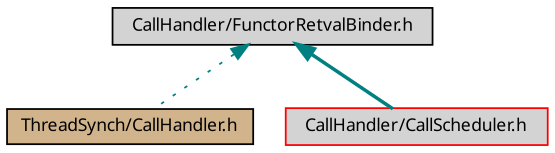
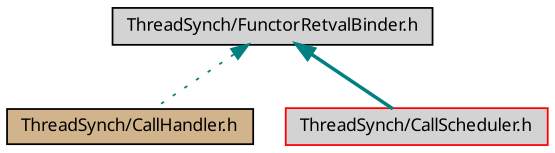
  digraph {
    rankdir=TB
    node [color=black fillcolor=lightgrey fontname="FreeSans.ttf" fontsize=10 shape=record style=filled]
    edge [color=teal dir=back fontname="FreeSans.ttf" fontsize=10 labelfontname="FreeSans.ttf" labelfontsize=10]
-   n1 [fontcolor=black height=0.2 label="CallHandler/FunctorRetvalBinder.h" width=0.4]
+   n1 [fontcolor=black height=0.2 label="ThreadSynch/FunctorRetvalBinder.h" width=0.4]
    n2 [fillcolor=tan height=0.2 label="ThreadSynch/CallHandler.h" width=0.4]
-   n3 [color=red height=0.2 label="CallHandler/CallScheduler.h" width=0.4]
+   n3 [color=red height=0.2 label="ThreadSynch/CallScheduler.h" width=0.4]
    n1 -> n2 [style=dotted]
    n1 -> n3 [style=bold]
  }
